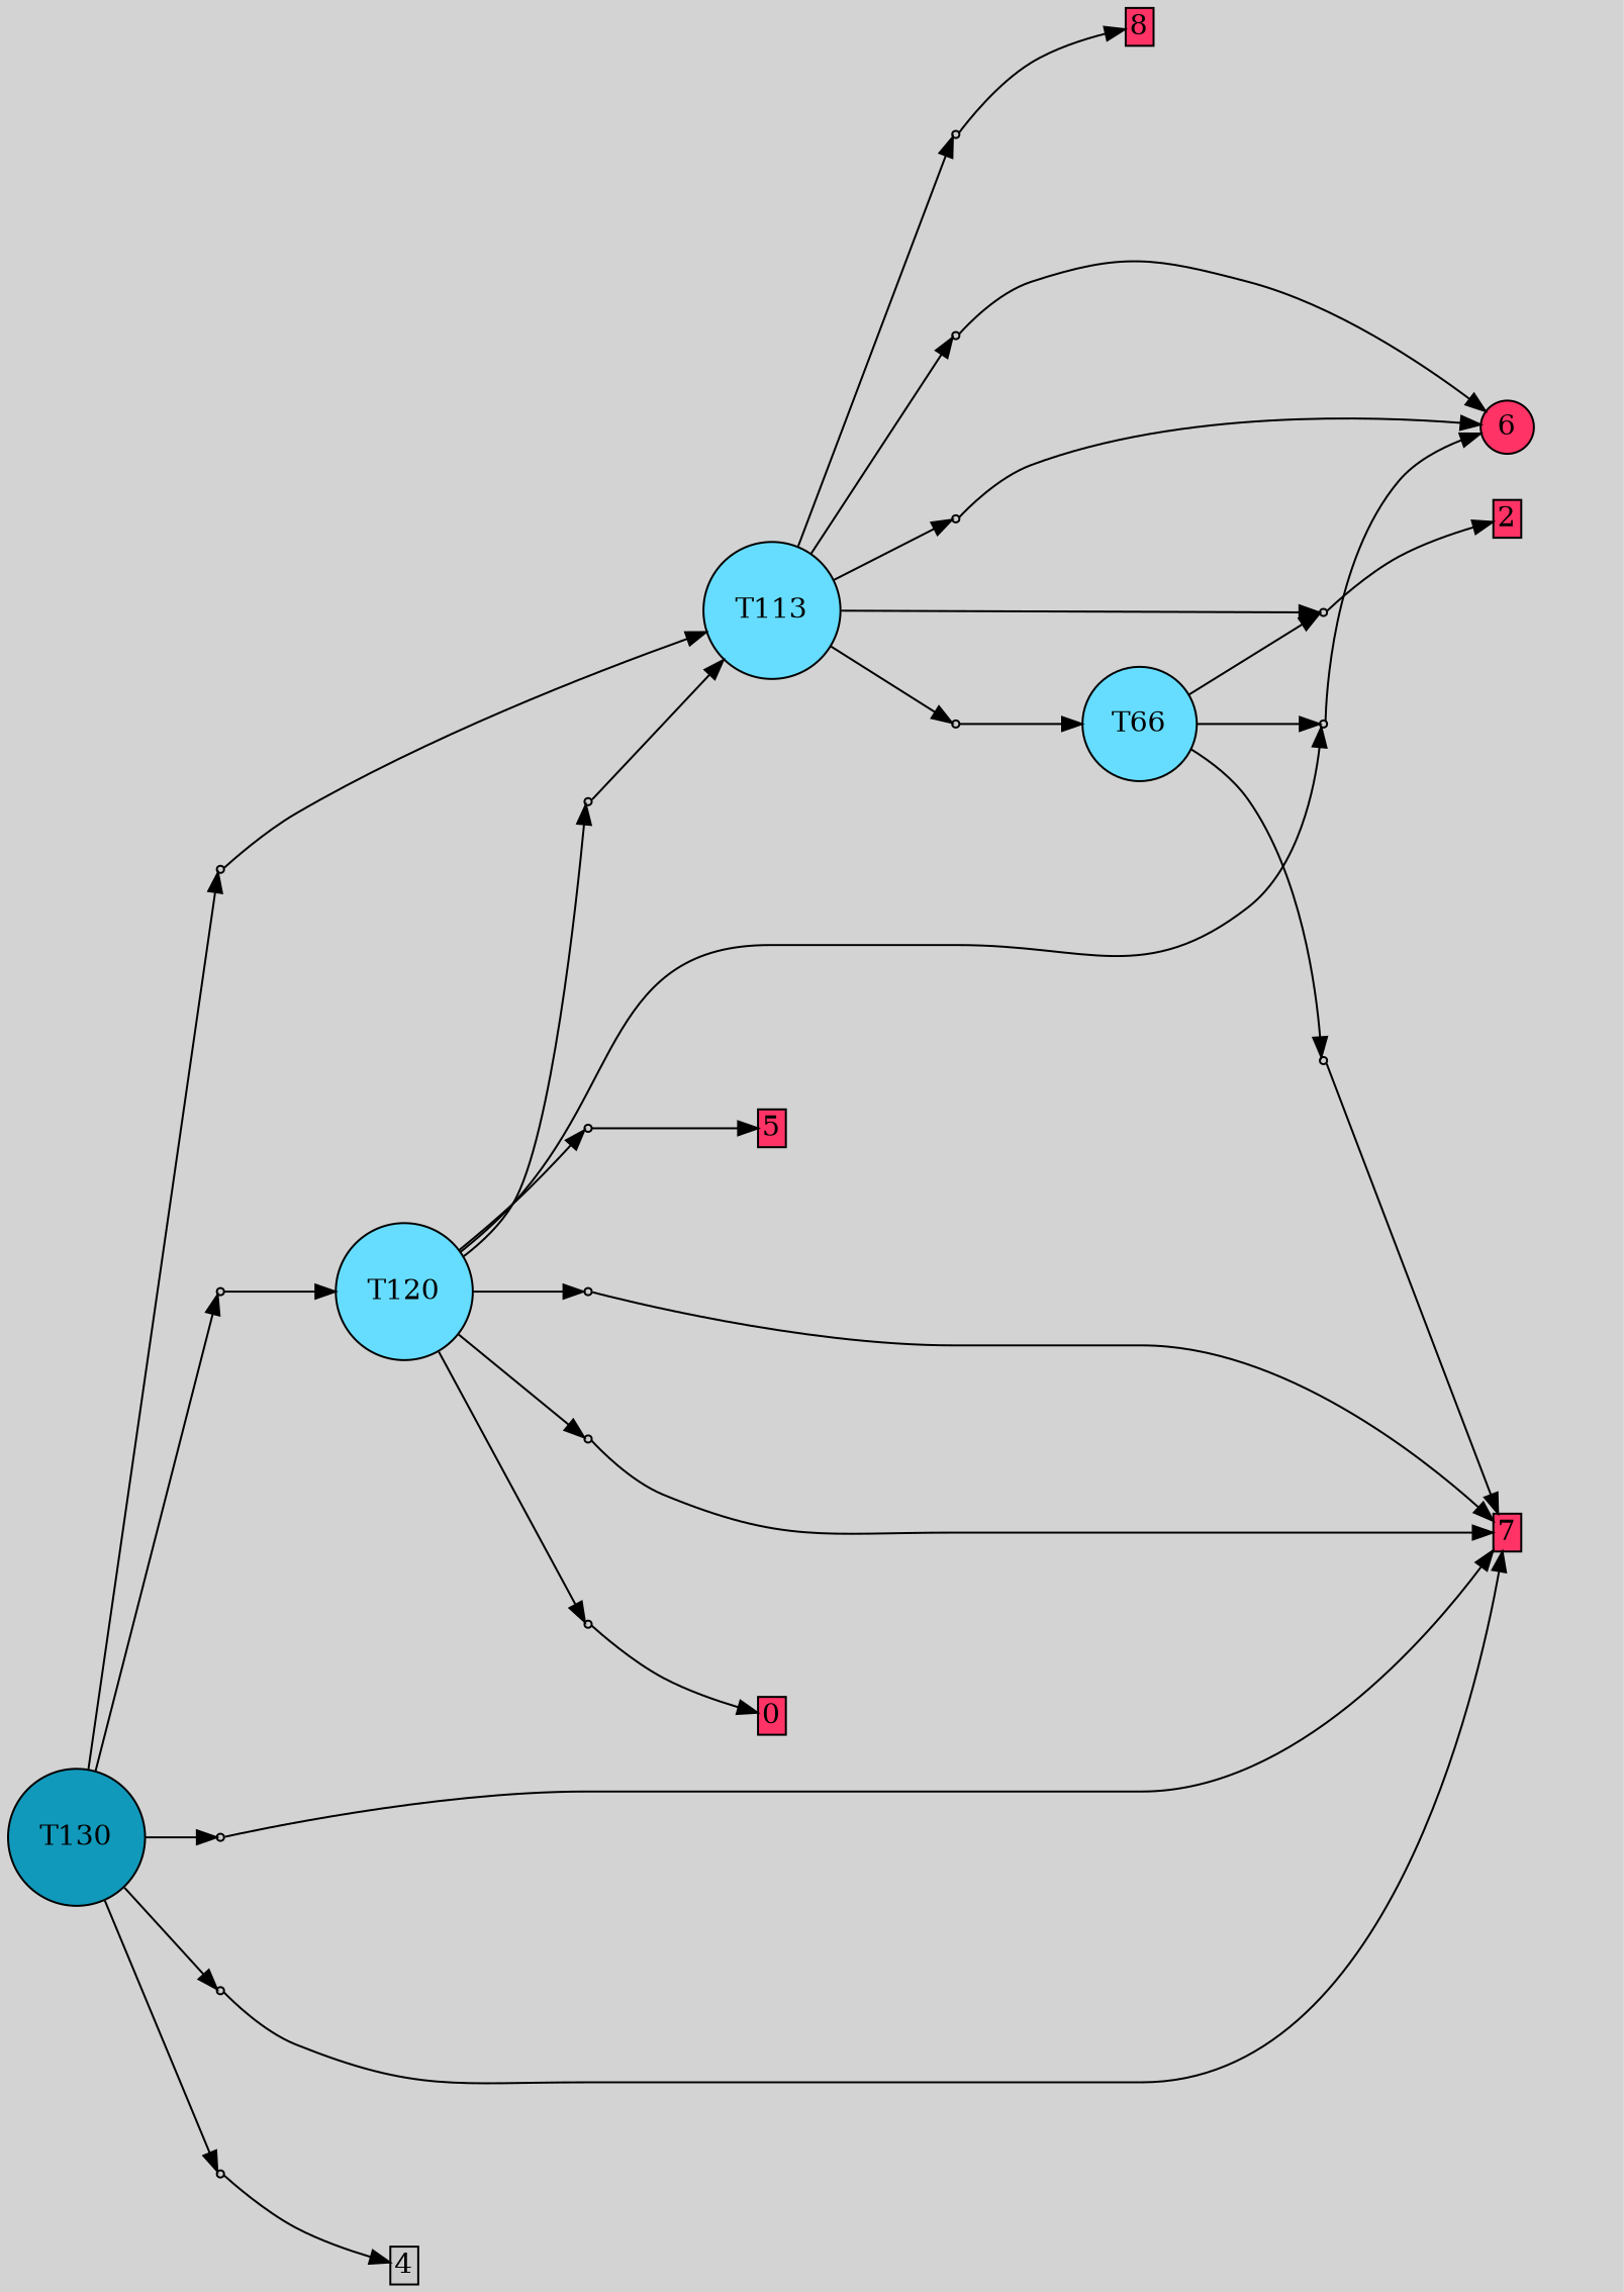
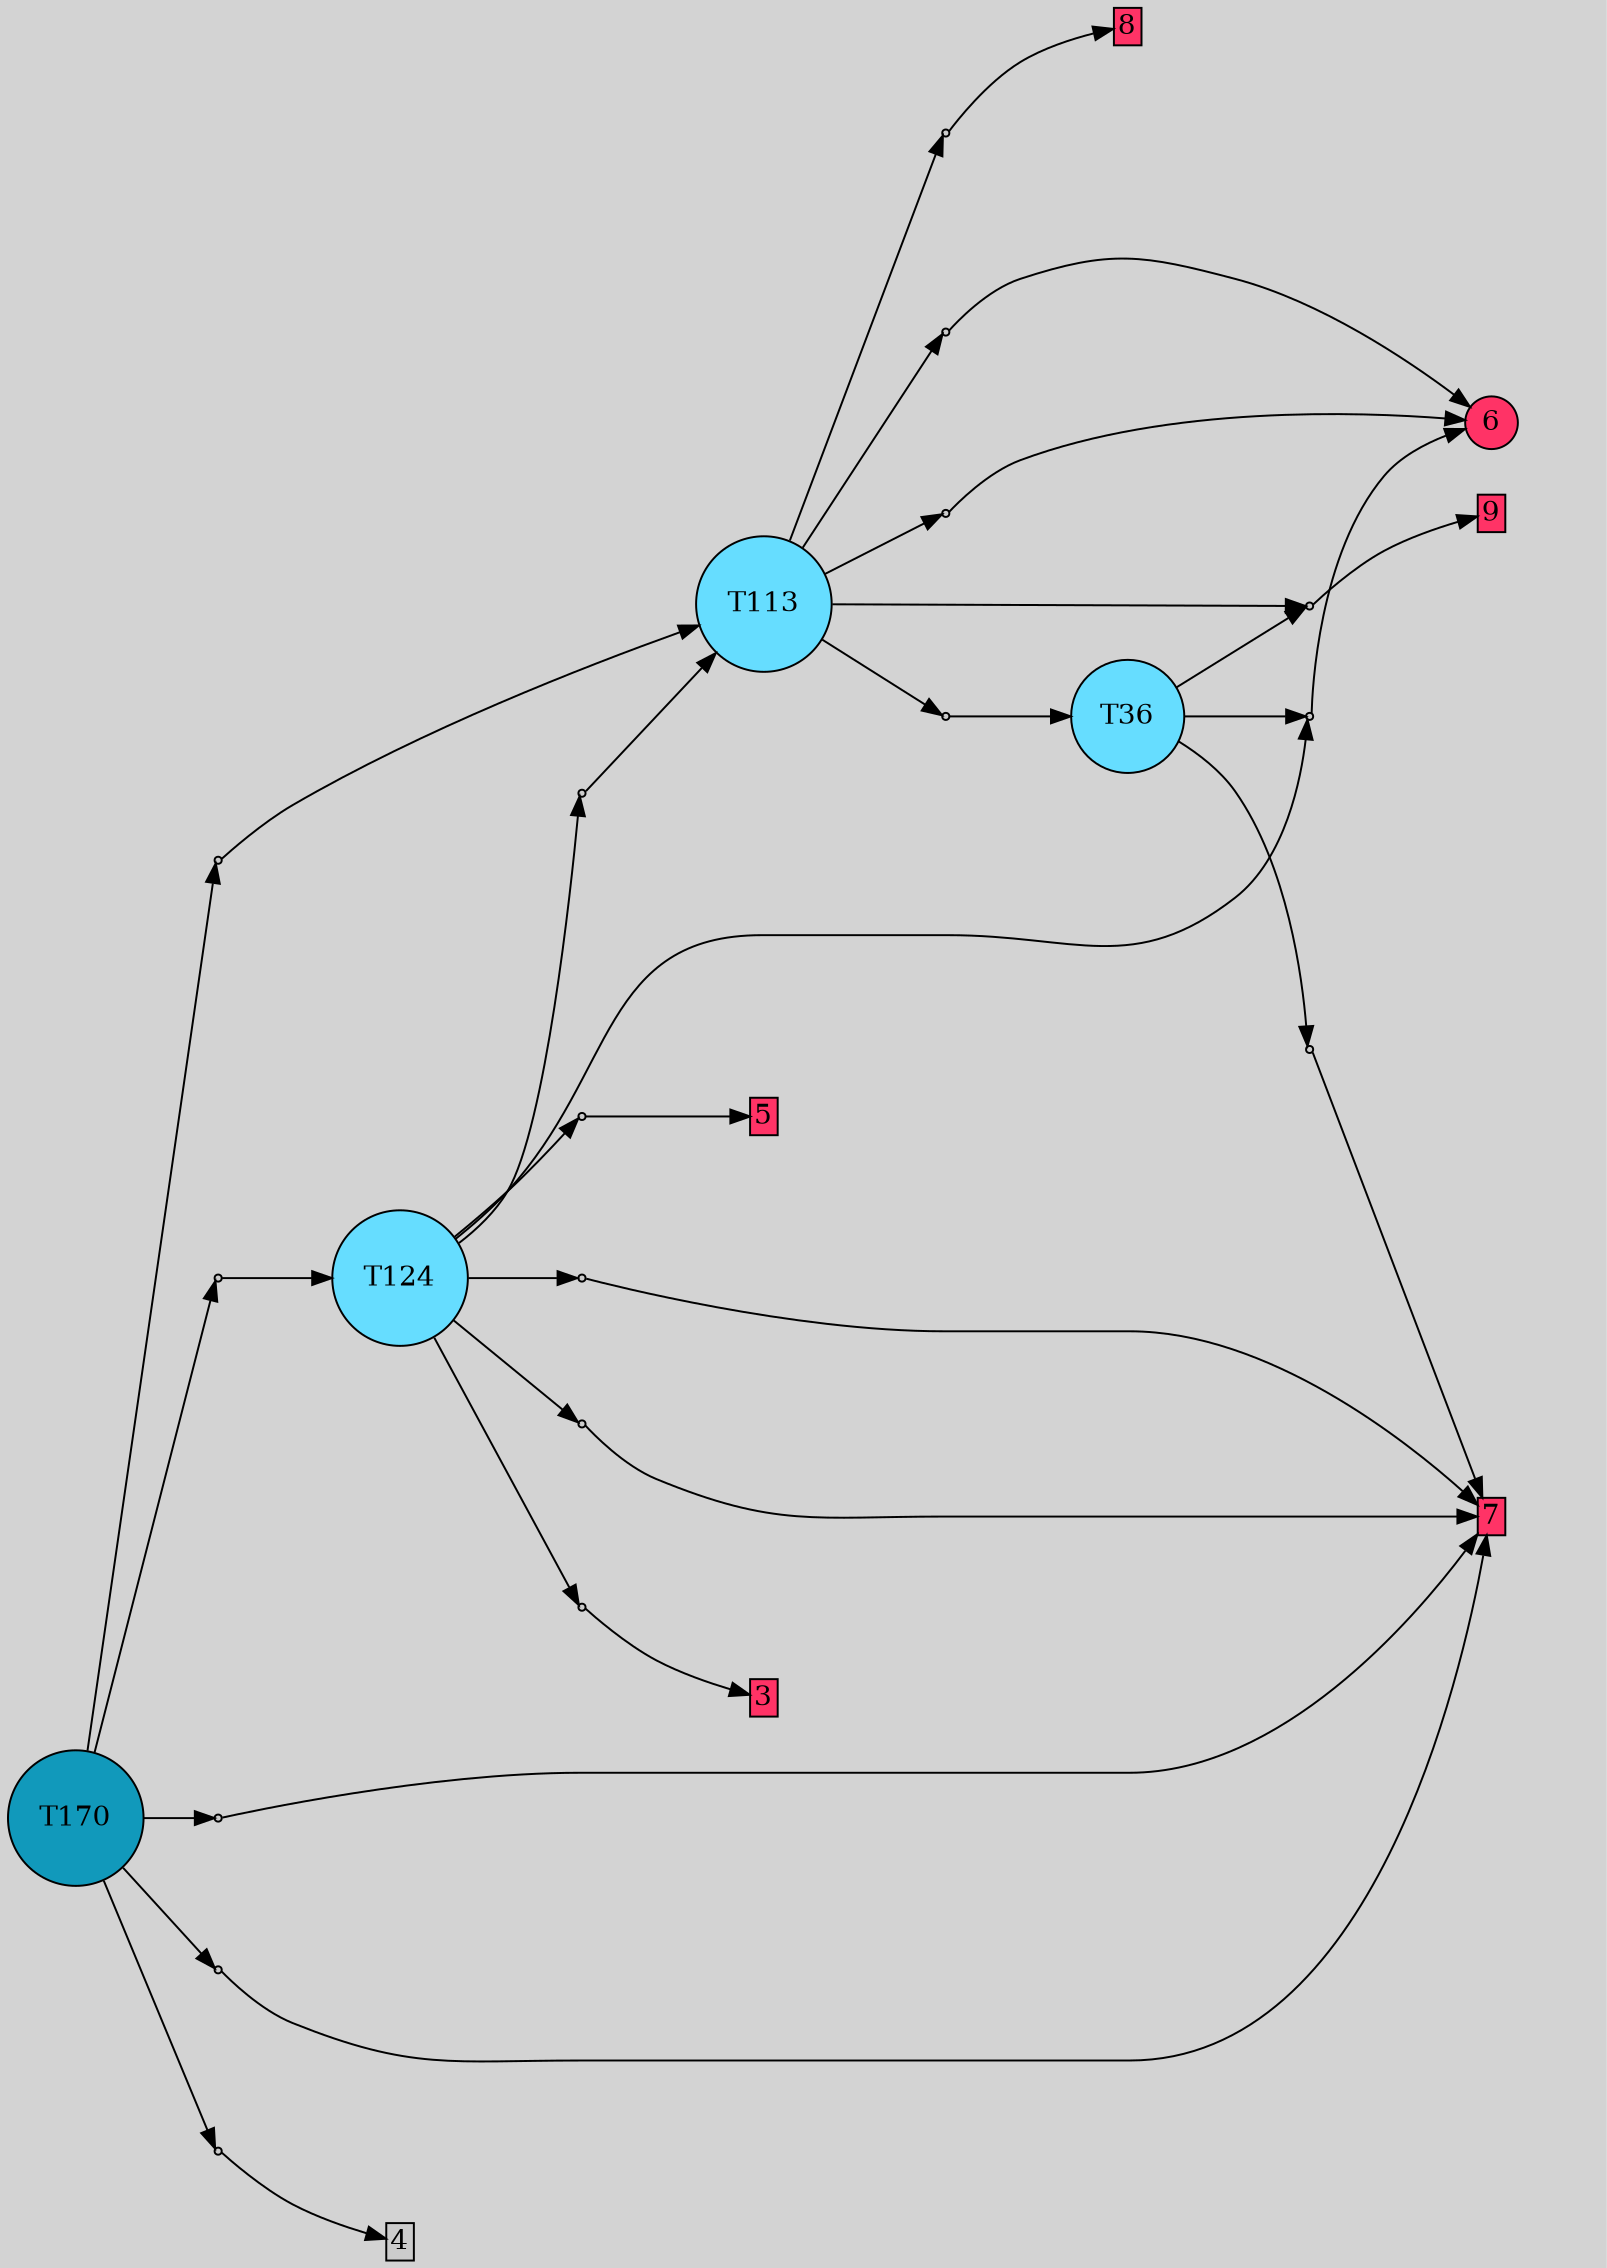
  digraph {
    bgcolor=lightgray
    rankdir=LR
    node [fillcolor="#cccccc" shape=box style=filled]
-   T130 [fillcolor="#1199bb" shape=circle]
+   T130 [fillcolor="#1199bb" shape=circle label=T170]
    n2 [label=0 shape=point]
    n3 [label=0 shape=point]
    n4 [label=0 shape=point]
    n5 [label=0 shape=point]
    n6 [label=0 shape=point]
-   T66 [fillcolor="#66ddff" shape=circle]
+   T66 [fillcolor="#66ddff" shape=circle label=T36]
    n8 [label=0 shape=point]
    n9 [label=0 shape=point]
    n10 [label=0 shape=point]
    n11 [label="6|1&1|6#0|7&#92;n3|0&1|8#0|1&#92;n" style=invis fillcolor=""]
    n12 [fillcolor="#ff3366" height=0 label=6 margin=0.03 shape=circle width=0]
    n13 [label="8|0&1|7#1|1&#92;n2|0&1|1#0|0&#92;n" style=invis fillcolor=""]
    n14 [fillcolor="#ff3366" height=0 label=7 margin=0.03 width=0]
    n15 [label="5|3&1|0#0|7&#92;n4|0&0|3#1|8&#92;n" style=invis fillcolor=""]
-   n16 [fillcolor="#ff3366" height=0 label=2 margin=0.03 width=0]
+   n16 [fillcolor="#ff3366" height=0 label=9 margin=0.03 width=0]
    T113 [fillcolor="#66ddff" shape=circle]
    n18 [label=0 shape=point]
    n19 [label=0 shape=point]
    n20 [label=0 shape=point]
    n21 [label=0 shape=point]
    n22 [label="8|0&1|7#1|1&#92;n" style=invis fillcolor=""]
    n23 [label="1|0&1|3#1|6&#92;n" style=invis fillcolor=""]
    n24 [label="3|6&1|8#1|7&#92;n5|0&0|6#0|5&#92;n2|0&0|8#1|1&#92;n" style=invis fillcolor=""]
    n25 [fillcolor="#ff3366" height=0 label=8 margin=0.03 width=0]
    n26 [label="3|0&1|2#1|0&#92;n" style=invis fillcolor=""]
-   T120 [fillcolor="#66ddff" shape=circle]
+   T120 [fillcolor="#66ddff" shape=circle label=T124]
    n28 [label=0 shape=point]
    n29 [label=0 shape=point]
    n30 [label=0 shape=point]
    n31 [label=0 shape=point]
    n32 [label=0 shape=point]
    n33 [label="1|0&1|1#1|2&#92;n" style=invis fillcolor=""]
-   n34 [fillcolor="#ff3366" height=0 label=0 margin=0.03 width=0]
+   n34 [fillcolor="#ff3366" height=0 label=3 margin=0.03 width=0]
    n35 [label="2|0&1|4#1|3&#92;n4|0&0|0#0|4&#92;n" style=invis fillcolor=""]
    n36 [label="4|3&1|3#0|6&#92;n0|0&1|4#0|3&#92;n" style=invis fillcolor=""]
    n37 [label="3|7&1|5#0|3&#92;n5|6&0|8#1|7&#92;n0|0&0|7#0|6&#92;n" style=invis fillcolor=""]
    n38 [label="1|0&1|2#1|7&#92;n" style=invis fillcolor=""]
    n39 [fillcolor="#ff3366" height=0 label=5 margin=0.03 width=0]
    n40 [label="8|3&1|2#1|8&#92;n0|4&1|5#0|3&#92;n8|0&1|3#0|4&#92;n" style=invis fillcolor=""]
    n41 [label="1|0&1|7#1|5&#92;n" style=invis fillcolor=""]
    n42 [label="2|6&1|5#1|1&#92;n2|0&0|6#1|3&#92;n" style=invis fillcolor=""]
    n43 [label="1|0&1|1#1|4&#92;n" style=invis fillcolor=""]
    n44 [height=0 label=4 margin=0.03 width=0]
    n45 [label="2|0&1|1#1|7&#92;n" style=invis fillcolor=""]
    subgraph sub_1 {
      rank=same
      T130
    }
    T130 -> n2
    T130 -> n3
    T130 -> n4
    T130 -> n5
    T130 -> n6
    n2 -> T120
    n2 -> n40 [style=invis]
    n3 -> n14
    n3 -> n41 [style=invis]
    n4 -> T113
    n4 -> n42 [style=invis]
    n5 -> n43 [style=invis]
    n5 -> n44
    n6 -> n14
    n6 -> n45 [style=invis]
    T66 -> n8
    T66 -> n9
    T66 -> n10
    n8 -> n11 [style=invis]
    n8 -> n12
    n9 -> n13 [style=invis]
    n9 -> n14
    n10 -> n15 [style=invis]
    n10 -> n16
    T113 -> n10
    T113 -> n18
    T113 -> n19
    T113 -> n20
    T113 -> n21
    n18 -> T66
    n18 -> n22 [style=invis]
    n19 -> n12
    n19 -> n23 [style=invis]
    n20 -> n24 [style=invis]
    n20 -> n25
    n21 -> n12
    n21 -> n26 [style=invis]
    T120 -> n8
    T120 -> n28
    T120 -> n29
    T120 -> n30
    T120 -> n31
    T120 -> n32
    n28 -> n33 [style=invis]
    n28 -> n34
    n29 -> T113
    n29 -> n35 [style=invis]
    n30 -> n14
    n30 -> n36 [style=invis]
    n31 -> n14
    n31 -> n37 [style=invis]
    n32 -> n38 [style=invis]
    n32 -> n39
  }
